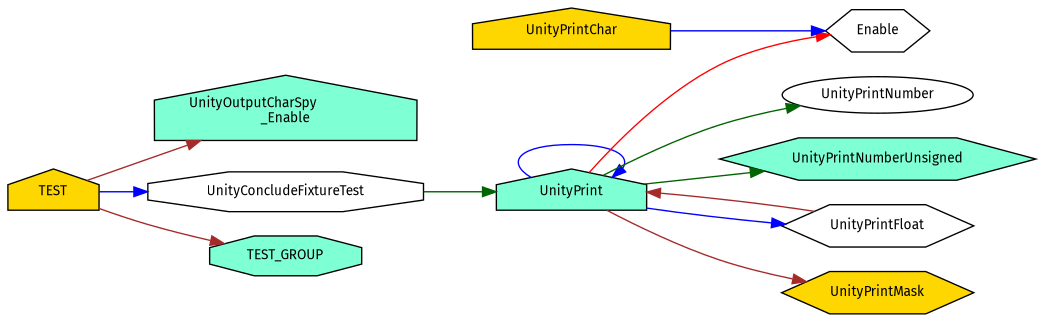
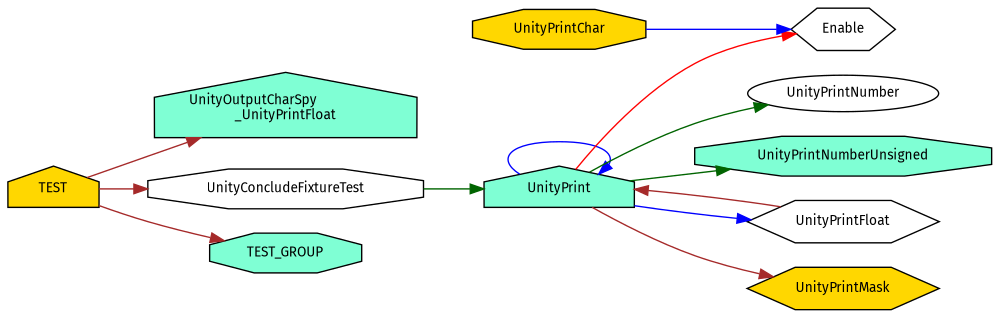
  digraph {
    fontname="Fira Sans"
    rankdir=LR
    node [color=black fillcolor=aquamarine fontname="Fira Sans" fontsize=10 shape=house style=filled]
    edge [color=brown fontname="Fira Sans" fontsize=10 labelfontname=Helvetica labelfontsize=10 style=solid]
    n1 [fillcolor=gold fontcolor=black height=0.2 label=TEST width=0.4]
-   n2 [height=0.2 label="UnityOutputCharSpy\l_Enable" width=0.4]
+   n2 [height=0.2 label="UnityOutputCharSpy\l_UnityPrintFloat" width=0.4]
    n3 [fillcolor=white height=0.2 label=UnityConcludeFixtureTest shape=octagon width=0.4]
    n4 [height=0.2 label=TEST_GROUP shape=octagon width=0.4]
    n5 [height=0.2 label=UnityPrint width=0.4]
    n6 [fillcolor=white height=0.2 label=Enable shape=hexagon width=0.4]
    n7 [fillcolor=white height=0.2 label=UnityPrintNumber shape=ellipse width=0.4]
-   n8 [height=0.2 label=UnityPrintNumberUnsigned shape=hexagon width=0.4]
+   n8 [height=0.2 label=UnityPrintNumberUnsigned shape=octagon width=0.4]
    n9 [fillcolor=white height=0.2 label=UnityPrintFloat shape=hexagon width=0.4]
    n10 [fillcolor=gold height=0.2 label=UnityPrintMask shape=hexagon width=0.4]
-   n11 [fillcolor=gold height=0.2 label=UnityPrintChar width=0.4]
+   n11 [fillcolor=gold height=0.2 label=UnityPrintChar shape=octagon width=0.4]
    n1 -> n2
-   n1 -> n3 [color=blue]
+   n1 -> n3
    n1 -> n4
    n3 -> n5 [color=darkgreen]
    n5 -> n5 [color=blue]
    n5 -> n6 [color=red]
    n5 -> n7 [color=darkgreen]
    n5 -> n8 [color=darkgreen]
    n5 -> n9 [color=blue]
    n5 -> n10
    n9 -> n5
    n11 -> n6 [color=blue]
  }
